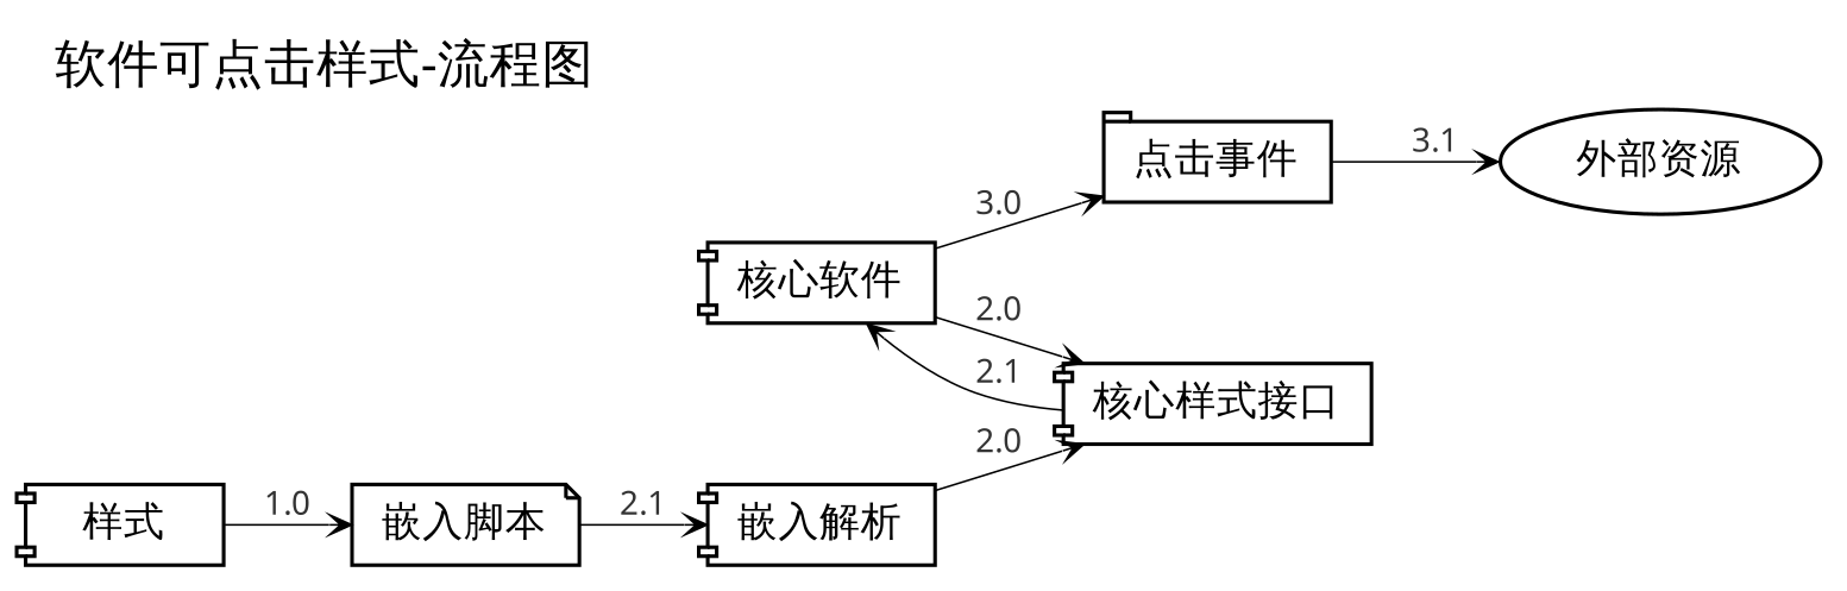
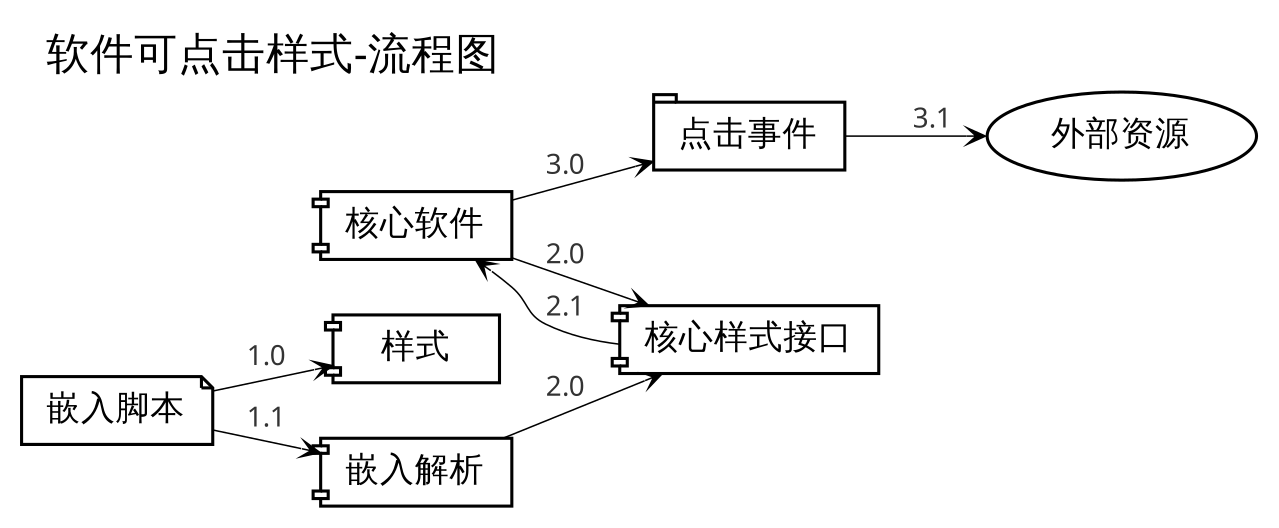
  digraph {
    fontname="WenQuanYi Micro Hei"
    fontsize=14.0
    label="软件可点击样式-流程图"
    labeljust=l
    labelloc=t
    rankdir=LR
    ranksep=0.3
    node [fontname="WenQuanYi Micro Hei" fontsize=11.0 shape=component]
    edge [arrowhead=vee arrowsize=0.6 arrowtail=none fontcolor="#333333" fontname="WenQuanYi Micro Hei" fontsize=9.0 style="setlinewidth(0.5)"]
    n1 [height=0.3 label="核心软件"]
    n2 [height=0.3 label="核心样式接口"]
    n3 [height=0.3 label="点击事件" shape=tab]
    n4 [height=0.3 label="外部资源" shape=ellipse]
    n5 [height=0.3 label="样式"]
    n6 [height=0.3 label="嵌入脚本" shape=note]
    n7 [height=0.3 label="嵌入解析"]
    n1 -> n2 [label=2.0]
    n1 -> n3 [label=3.0]
    n2 -> n1 [label=2.1]
    n3 -> n4 [label=3.1]
-   n5 -> n6 [label=1.0]
-   n6 -> n7 [label=2.1]
+   n6 -> n5 [label=1.0]
+   n6 -> n7 [label=1.1]
    n7 -> n2 [label=2.0]
  }
